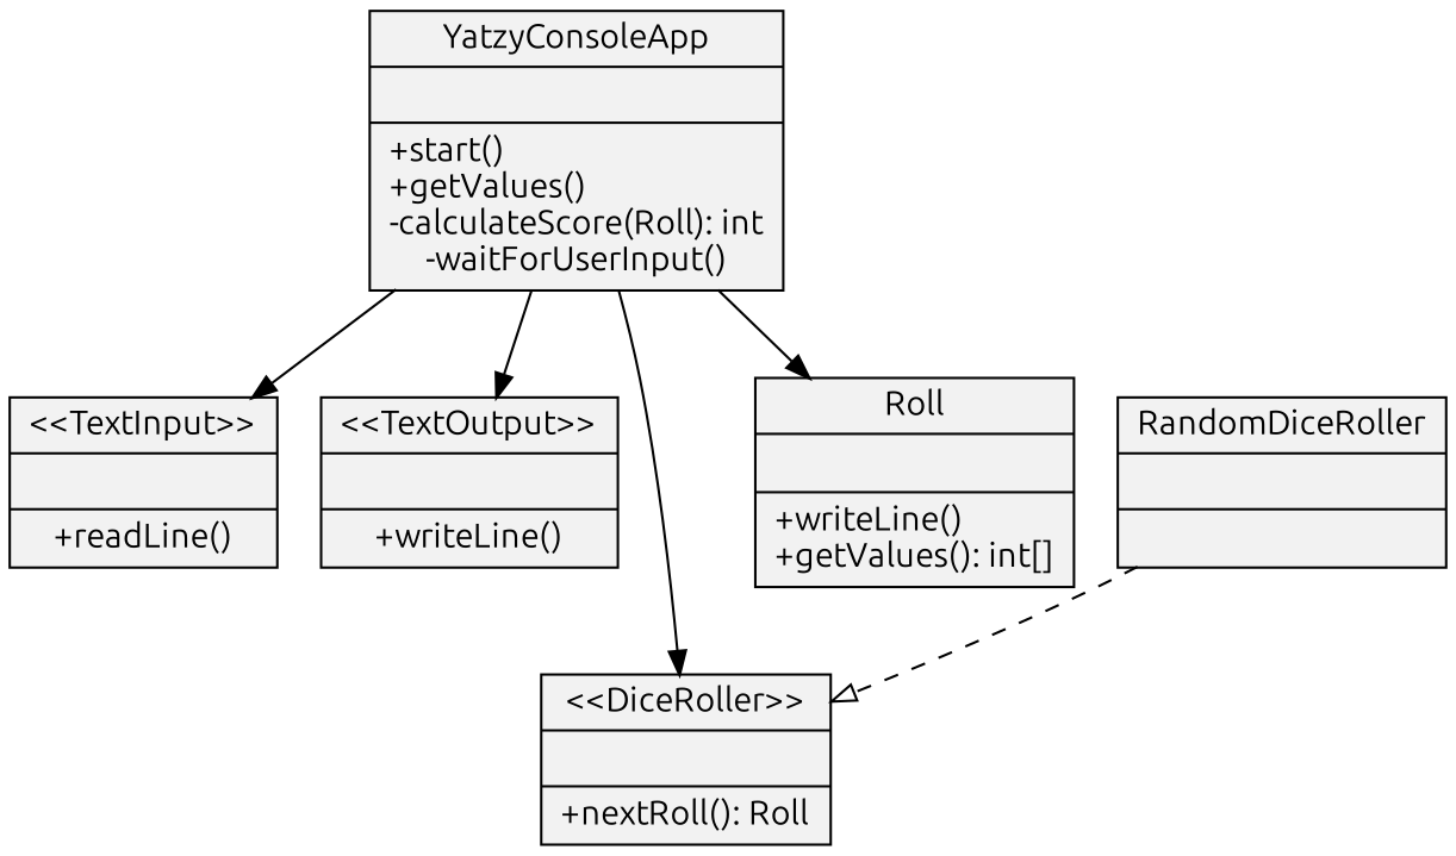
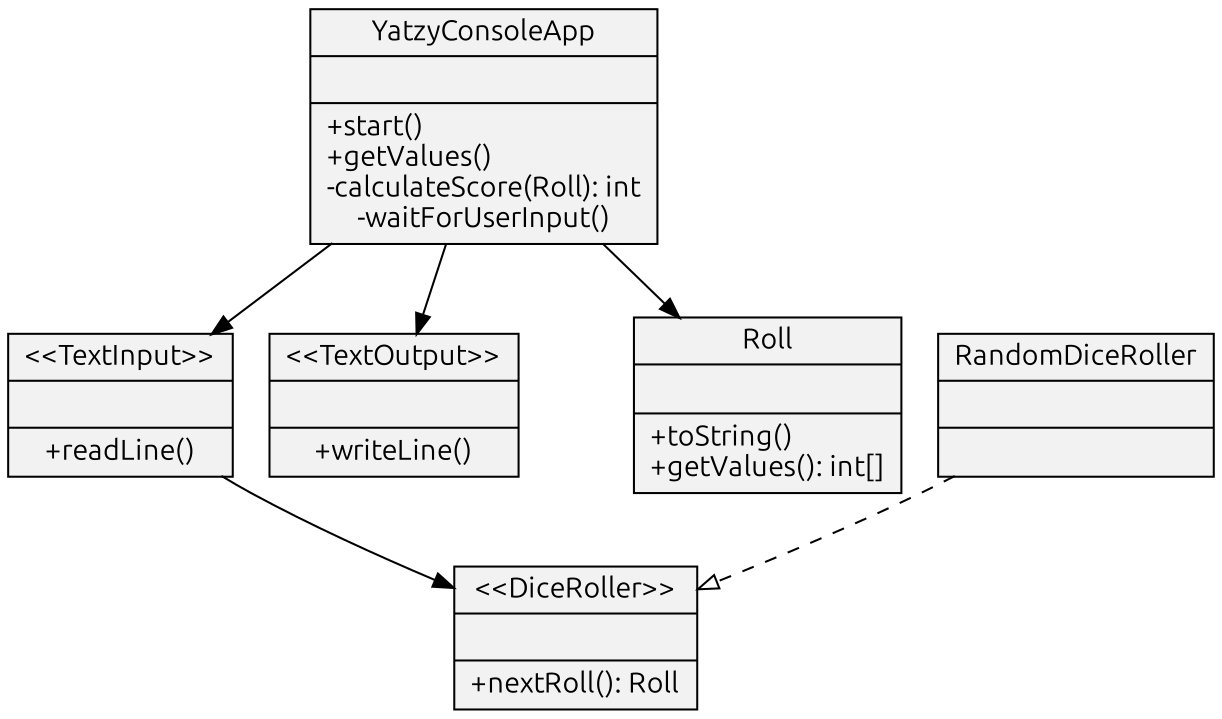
  digraph {
    fontname=Ubuntu
    node [fillcolor=gray95 fontname=Ubuntu shape=record style=filled]
    edge [fontname=Ubuntu]
    n1 [label="{YatzyConsoleApp||+start()\l+getValues()\l-calculateScore(Roll): int\l-waitForUserInput()}"]
    n2 [label="{\<\<TextInput\>\>||+readLine()}"]
    n3 [label="{\<\<TextOutput\>\>||+writeLine()}"]
    n4 [label="{\<\<DiceRoller\>\>||+nextRoll(): Roll}"]
-   n5 [label="{Roll||+writeLine()\l+getValues(): int[]}"]
+   n5 [label="{Roll||+toString()\l+getValues(): int[]}"]
    n6 [label="{RandomDiceRoller||}"]
    n1 -> n2
    n1 -> n3
-   n1 -> n4
+   n2 -> n4
    n1 -> n5
    n6 -> n4 [arrowhead=onormal style=dashed]
  }
